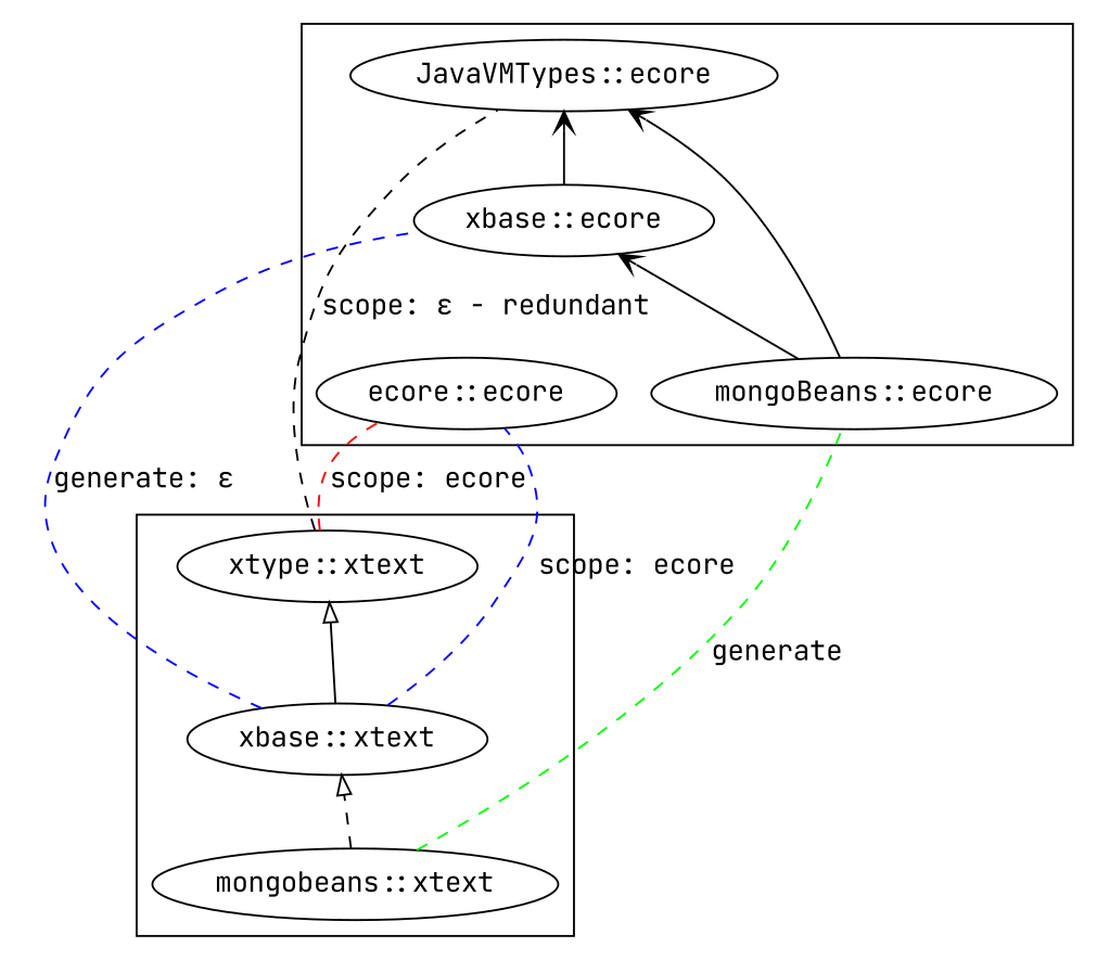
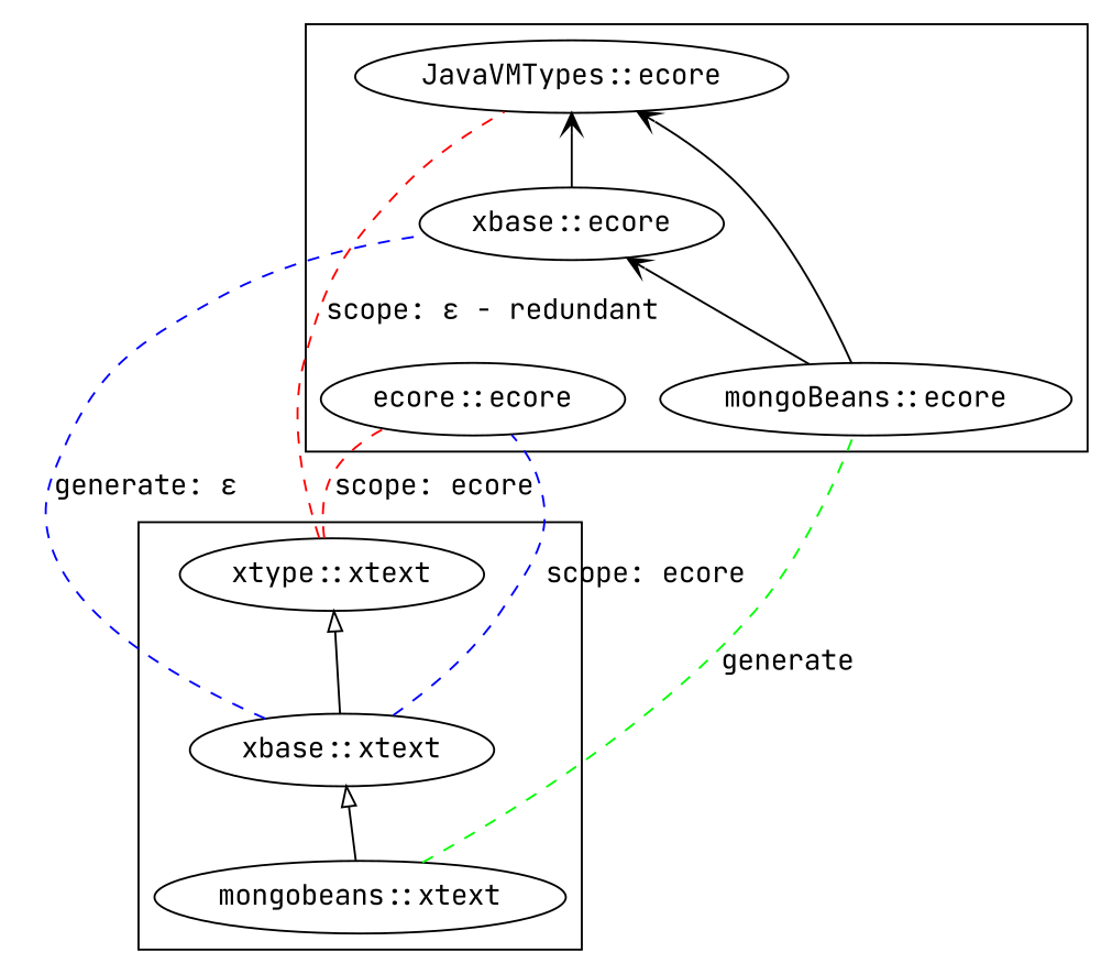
  digraph {
    fontname="JetBrains Mono"
    rankdir=BT
    node [fontname="JetBrains Mono"]
    edge [fontname="JetBrains Mono"]
    n1 [label="xbase::ecore"]
    n2 [label="JavaVMTypes::ecore"]
    n3 [label="ecore::ecore"]
    n4 [label="mongoBeans::ecore"]
    n5 [label="xbase::xtext"]
    n6 [label="xtype::xtext"]
    n7 [label="mongobeans::xtext"]
    subgraph cluster_1 {
      n1
      n2
      n3
      n4
    }
    subgraph cluster_2 {
      n5
      n6
      n7
    }
    n1 -> n2 [arrowhead=vee]
    n4 -> n1 [arrowhead=vee]
    n4 -> n2 [arrowhead=vee]
    n5 -> n1 [arrowsize=0 arrowtail=diamond color=blue label="generate: ε" style=dashed]
    n5 -> n3 [arrowsize=0 arrowtail=diamond color=blue label="scope: ecore" style=dashed]
    n5 -> n6 [arrowhead=empty]
-   n6 -> n2 [arrowsize=0 arrowtail=diamond color=black label="scope: ε - redundant" style=dashed]
+   n6 -> n2 [arrowsize=0 arrowtail=diamond color=red label="scope: ε - redundant" style=dashed]
    n6 -> n3 [arrowsize=0 arrowtail=diamond color=red label="scope: ecore" style=dashed]
    n7 -> n4 [arrowsize=0 arrowtail=diamond color=green label=generate style=dashed]
-   n7 -> n5 [arrowhead=empty style=dashed]
+   n7 -> n5 [arrowhead=empty]
  }
